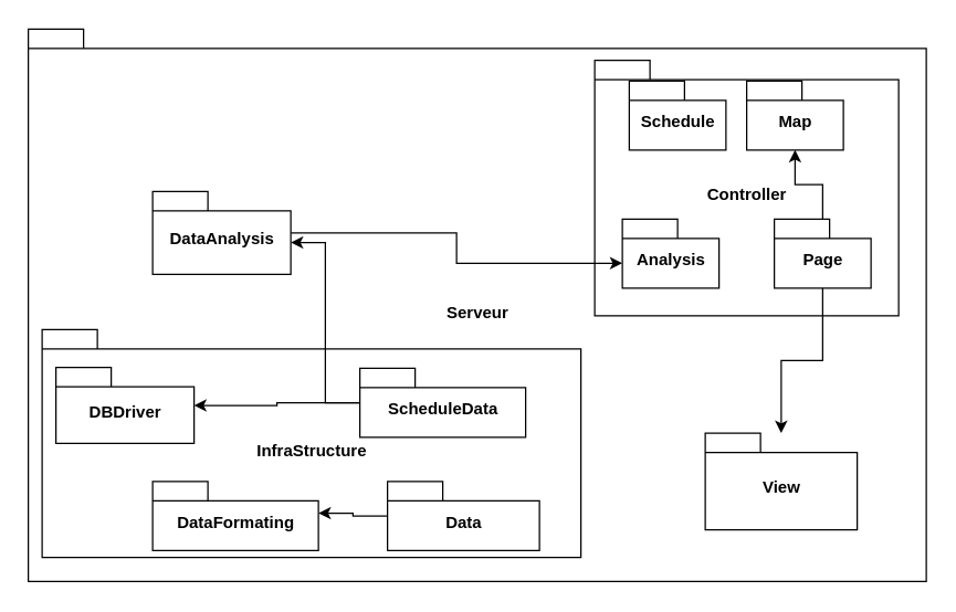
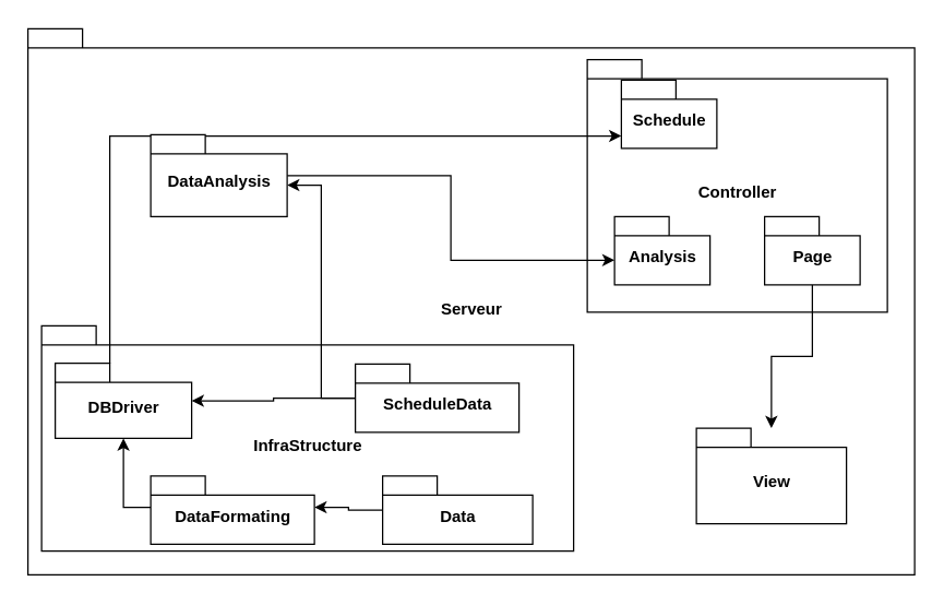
  <mxCell id="0" />
  <mxCell id="1" parent="0" />
  <mxCell id="2" value="Serveur" style="shape=folder;fontStyle=1;spacingTop=10;tabWidth=40;tabHeight=14;tabPosition=left;html=1;" vertex="1" parent="1"><mxGeometry x="20" y="20.5" width="650" height="400" as="geometry" /></mxCell>
  <mxCell id="3" value="View" style="shape=folder;fontStyle=1;spacingTop=10;tabWidth=40;tabHeight=14;tabPosition=left;html=1;" vertex="1" parent="1"><mxGeometry x="510" y="313" width="110" height="70" as="geometry" /></mxCell>
  <mxCell id="4" value="Controller" style="shape=folder;fontStyle=1;spacingTop=10;tabWidth=40;tabHeight=14;tabPosition=left;html=1;" vertex="1" parent="1"><mxGeometry x="430" y="43" width="220" height="185" as="geometry" /></mxCell>
  <mxCell id="5" value="InfraStructure" style="shape=folder;fontStyle=1;spacingTop=10;tabWidth=40;tabHeight=14;tabPosition=left;html=1;" vertex="1" parent="1"><mxGeometry x="30" y="238" width="390" height="165" as="geometry" /></mxCell>
  <mxCell id="6" style="edgeStyle=orthogonalEdgeStyle;rounded=0;orthogonalLoop=1;jettySize=auto;html=1;entryX=0;entryY=0;entryDx=120;entryDy=23;entryPerimeter=0;" edge="1" parent="1" source="7" target="9"><mxGeometry relative="1" as="geometry" /></mxCell>
  <mxCell id="7" value="Data" style="shape=folder;fontStyle=1;spacingTop=10;tabWidth=40;tabHeight=14;tabPosition=left;html=1;" vertex="1" parent="1"><mxGeometry x="280" y="348" width="110" height="50" as="geometry" /></mxCell>
+ <mxCell id="8" style="edgeStyle=orthogonalEdgeStyle;rounded=0;orthogonalLoop=1;jettySize=auto;html=1;exitX=0;exitY=0;exitDx=0;exitDy=23;exitPerimeter=0;" edge="1" parent="1" source="9" target="11"><mxGeometry relative="1" as="geometry" /></mxCell>
  <mxCell id="9" value="DataFormating" style="shape=folder;fontStyle=1;spacingTop=10;tabWidth=40;tabHeight=14;tabPosition=left;html=1;" vertex="1" parent="1"><mxGeometry x="110" y="348" width="120" height="50" as="geometry" /></mxCell>
+ <mxCell id="10" style="edgeStyle=orthogonalEdgeStyle;rounded=0;orthogonalLoop=1;jettySize=auto;html=1;entryX=0;entryY=0;entryDx=0;entryDy=41;entryPerimeter=0;" edge="1" parent="1" source="11" target="15"><mxGeometry relative="1" as="geometry"><Array as="points"><mxPoint x="80" y="99" /></Array></mxGeometry></mxCell>
  <mxCell id="11" value="DBDriver" style="shape=folder;fontStyle=1;spacingTop=10;tabWidth=40;tabHeight=14;tabPosition=left;html=1;" vertex="1" parent="1"><mxGeometry x="40" y="265.5" width="100" height="55" as="geometry" /></mxCell>
  <mxCell id="12" style="edgeStyle=orthogonalEdgeStyle;rounded=0;orthogonalLoop=1;jettySize=auto;html=1;" edge="1" parent="1" source="14" target="11"><mxGeometry relative="1" as="geometry" /></mxCell>
  <mxCell id="13" style="edgeStyle=orthogonalEdgeStyle;rounded=0;orthogonalLoop=1;jettySize=auto;html=1;entryX=0;entryY=0;entryDx=100;entryDy=37;entryPerimeter=0;" edge="1" parent="1" source="14" target="17"><mxGeometry relative="1" as="geometry" /></mxCell>
  <mxCell id="14" value="ScheduleData" style="shape=folder;fontStyle=1;spacingTop=10;tabWidth=40;tabHeight=14;tabPosition=left;html=1;" vertex="1" parent="1"><mxGeometry x="260" y="266" width="120" height="50" as="geometry" /></mxCell>
  <mxCell id="15" value="Schedule" style="shape=folder;fontStyle=1;spacingTop=10;tabWidth=40;tabHeight=14;tabPosition=left;html=1;" vertex="1" parent="1"><mxGeometry x="455" y="58" width="70" height="50" as="geometry" /></mxCell>
  <mxCell id="16" style="edgeStyle=orthogonalEdgeStyle;rounded=0;orthogonalLoop=1;jettySize=auto;html=1;entryX=0;entryY=0;entryDx=0;entryDy=32;entryPerimeter=0;" edge="1" parent="1" source="17" target="19"><mxGeometry relative="1" as="geometry" /></mxCell>
- <mxCell id="17" value="DataAnalysis" style="shape=folder;fontStyle=1;spacingTop=10;tabWidth=40;tabHeight=14;tabPosition=left;html=1;" vertex="1" parent="1"><mxGeometry x="110" y="138" width="100" height="60" as="geometry" /></mxCell>
- <mxCell id="18" value="Map" style="shape=folder;fontStyle=1;spacingTop=10;tabWidth=40;tabHeight=14;tabPosition=left;html=1;" vertex="1" parent="1"><mxGeometry x="540" y="58" width="70" height="50" as="geometry" /></mxCell>
+ <mxCell id="17" value="DataAnalysis" style="shape=folder;fontStyle=1;spacingTop=10;tabWidth=40;tabHeight=14;tabPosition=left;html=1;" vertex="1" parent="1"><mxGeometry x="110" y="98" width="100" height="60" as="geometry" /></mxCell>
  <mxCell id="19" value="Analysis" style="shape=folder;fontStyle=1;spacingTop=10;tabWidth=40;tabHeight=14;tabPosition=left;html=1;" vertex="1" parent="1"><mxGeometry x="450" y="158" width="70" height="50" as="geometry" /></mxCell>
  <mxCell id="20" style="edgeStyle=orthogonalEdgeStyle;rounded=0;orthogonalLoop=1;jettySize=auto;html=1;" edge="1" parent="1" source="22" target="3"><mxGeometry relative="1" as="geometry" /></mxCell>
- <mxCell id="21" style="edgeStyle=orthogonalEdgeStyle;rounded=0;orthogonalLoop=1;jettySize=auto;html=1;" edge="1" parent="1" source="22" target="18"><mxGeometry relative="1" as="geometry" /></mxCell>
  <mxCell id="22" value="Page" style="shape=folder;fontStyle=1;spacingTop=10;tabWidth=40;tabHeight=14;tabPosition=left;html=1;" vertex="1" parent="1"><mxGeometry x="560" y="158" width="70" height="50" as="geometry" /></mxCell>
